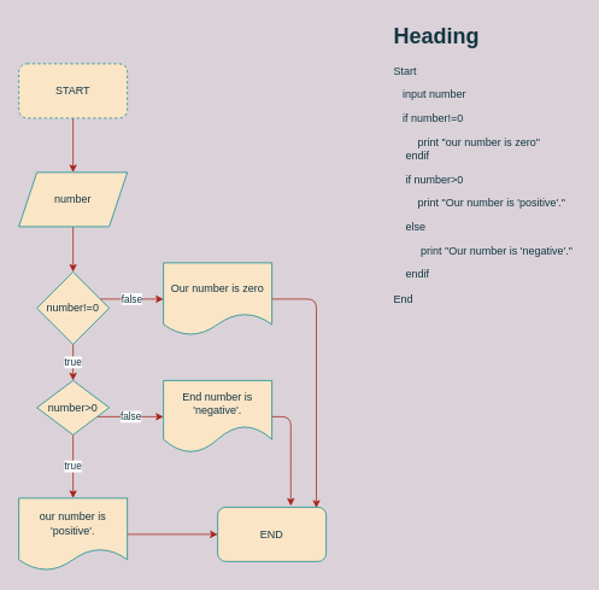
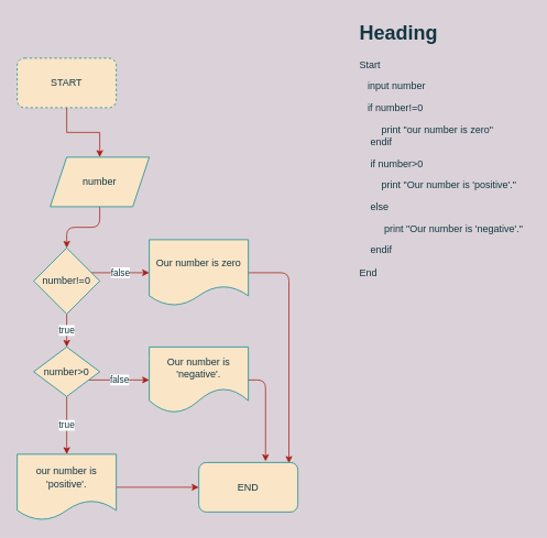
  <mxCell id="0" />
  <mxCell id="1" parent="0" />
  <mxCell id="2" value="" style="edgeStyle=orthogonalEdgeStyle;rounded=0;orthogonalLoop=1;jettySize=auto;html=1;labelBackgroundColor=#DAD2D8;strokeColor=#A8201A;fontColor=#143642;" parent="1" source="3" target="5" edge="1"><mxGeometry relative="1" as="geometry" /></mxCell>
  <mxCell id="3" value="START" style="rounded=1;whiteSpace=wrap;html=1;fillColor=#FAE5C7;strokeColor=#0F8B8D;fontColor=#143642;dashed=1;" parent="1" vertex="1"><mxGeometry x="20" y="70" width="120" height="60" as="geometry" /></mxCell>
  <mxCell id="4" value="" style="edgeStyle=orthogonalEdgeStyle;curved=0;rounded=1;sketch=0;orthogonalLoop=1;jettySize=auto;html=1;fontColor=#143642;strokeColor=#A8201A;fillColor=#FAE5C7;" parent="1" source="5" target="8" edge="1"><mxGeometry relative="1" as="geometry" /></mxCell>
- <mxCell id="5" value="number" style="shape=parallelogram;perimeter=parallelogramPerimeter;whiteSpace=wrap;html=1;fixedSize=1;fillColor=#FAE5C7;strokeColor=#0F8B8D;fontColor=#143642;" parent="1" vertex="1"><mxGeometry x="20" y="190" width="120" height="60" as="geometry" /></mxCell>
+ <mxCell id="5" value="number" style="shape=parallelogram;perimeter=parallelogramPerimeter;whiteSpace=wrap;html=1;fixedSize=1;fillColor=#FAE5C7;strokeColor=#0F8B8D;fontColor=#143642;" parent="1" vertex="1"><mxGeometry x="60" y="190" width="120" height="60" as="geometry" /></mxCell>
  <mxCell id="6" value="false" style="edgeStyle=orthogonalEdgeStyle;curved=0;rounded=1;sketch=0;orthogonalLoop=1;jettySize=auto;html=1;fontColor=#143642;strokeColor=#A8201A;fillColor=#FAE5C7;" parent="1" source="8" target="10" edge="1"><mxGeometry relative="1" as="geometry"><Array as="points"><mxPoint x="140" y="330" /><mxPoint x="140" y="330" /></Array></mxGeometry></mxCell>
  <mxCell id="7" value="true" style="edgeStyle=orthogonalEdgeStyle;curved=0;rounded=1;sketch=0;orthogonalLoop=1;jettySize=auto;html=1;fontColor=#143642;strokeColor=#A8201A;fillColor=#FAE5C7;" parent="1" source="8" target="13" edge="1"><mxGeometry relative="1" as="geometry" /></mxCell>
  <mxCell id="8" value="number!=0" style="rhombus;whiteSpace=wrap;html=1;rounded=0;sketch=0;fontColor=#143642;strokeColor=#0F8B8D;fillColor=#FAE5C7;" parent="1" vertex="1"><mxGeometry x="40" y="300" width="80" height="80" as="geometry" /></mxCell>
  <mxCell id="9" style="edgeStyle=orthogonalEdgeStyle;curved=0;rounded=1;sketch=0;orthogonalLoop=1;jettySize=auto;html=1;exitX=1;exitY=0.5;exitDx=0;exitDy=0;fontColor=#143642;strokeColor=#A8201A;fillColor=#FAE5C7;entryX=0.91;entryY=0.013;entryDx=0;entryDy=0;entryPerimeter=0;" parent="1" source="10" target="18" edge="1"><mxGeometry relative="1" as="geometry"><mxPoint x="350" y="330" as="targetPoint" /></mxGeometry></mxCell>
  <mxCell id="10" value="Our number is zero" style="shape=document;whiteSpace=wrap;html=1;boundedLbl=1;rounded=0;sketch=0;fontColor=#143642;strokeColor=#0F8B8D;fillColor=#FAE5C7;" parent="1" vertex="1"><mxGeometry x="180" y="290" width="120" height="80" as="geometry" /></mxCell>
  <mxCell id="11" value="false" style="edgeStyle=orthogonalEdgeStyle;curved=0;rounded=1;sketch=0;orthogonalLoop=1;jettySize=auto;html=1;fontColor=#143642;strokeColor=#A8201A;fillColor=#FAE5C7;" parent="1" source="13" target="15" edge="1"><mxGeometry relative="1" as="geometry"><Array as="points"><mxPoint x="150" y="460" /><mxPoint x="150" y="460" /></Array></mxGeometry></mxCell>
  <mxCell id="12" value="true" style="edgeStyle=orthogonalEdgeStyle;curved=0;rounded=1;sketch=0;orthogonalLoop=1;jettySize=auto;html=1;fontColor=#143642;strokeColor=#A8201A;fillColor=#FAE5C7;" parent="1" source="13" target="17" edge="1"><mxGeometry relative="1" as="geometry" /></mxCell>
  <mxCell id="13" value="number&amp;gt;0" style="rhombus;whiteSpace=wrap;html=1;rounded=0;sketch=0;fontColor=#143642;strokeColor=#0F8B8D;fillColor=#FAE5C7;" parent="1" vertex="1"><mxGeometry x="40" y="420" width="80" height="60" as="geometry" /></mxCell>
  <mxCell id="14" style="edgeStyle=orthogonalEdgeStyle;curved=0;rounded=1;sketch=0;orthogonalLoop=1;jettySize=auto;html=1;exitX=1;exitY=0.5;exitDx=0;exitDy=0;entryX=0.674;entryY=-0.024;entryDx=0;entryDy=0;entryPerimeter=0;fontColor=#143642;strokeColor=#A8201A;fillColor=#FAE5C7;" parent="1" source="15" target="18" edge="1"><mxGeometry relative="1" as="geometry" /></mxCell>
- <mxCell id="15" value="End number is 'negative'." style="shape=document;whiteSpace=wrap;html=1;boundedLbl=1;rounded=0;sketch=0;fontColor=#143642;strokeColor=#0F8B8D;fillColor=#FAE5C7;size=0.375;" parent="1" vertex="1"><mxGeometry x="180" y="420" width="120" height="80" as="geometry" /></mxCell>
+ <mxCell id="15" value="Our number is 'negative'." style="shape=document;whiteSpace=wrap;html=1;boundedLbl=1;rounded=0;sketch=0;fontColor=#143642;strokeColor=#0F8B8D;fillColor=#FAE5C7;size=0.375;" parent="1" vertex="1"><mxGeometry x="180" y="420" width="120" height="80" as="geometry" /></mxCell>
  <mxCell id="16" value="" style="edgeStyle=orthogonalEdgeStyle;curved=0;rounded=1;sketch=0;orthogonalLoop=1;jettySize=auto;html=1;fontColor=#143642;strokeColor=#A8201A;fillColor=#FAE5C7;" parent="1" source="17" target="18" edge="1"><mxGeometry relative="1" as="geometry" /></mxCell>
  <mxCell id="17" value="our number is 'positive'." style="shape=document;whiteSpace=wrap;html=1;boundedLbl=1;rounded=0;sketch=0;fontColor=#143642;strokeColor=#0F8B8D;fillColor=#FAE5C7;" parent="1" vertex="1"><mxGeometry x="20" y="550" width="120" height="80" as="geometry" /></mxCell>
  <mxCell id="18" value="END" style="rounded=1;whiteSpace=wrap;html=1;sketch=0;fontColor=#143642;strokeColor=#0F8B8D;fillColor=#FAE5C7;" parent="1" vertex="1"><mxGeometry x="240" y="560" width="120" height="60" as="geometry" /></mxCell>
  <mxCell id="19" value="&lt;h1&gt;Heading&lt;/h1&gt;&lt;p&gt;Start&lt;/p&gt;&lt;p&gt;&amp;nbsp; &amp;nbsp;input number&lt;/p&gt;&lt;p&gt;&amp;nbsp; &amp;nbsp;if number!=0&lt;/p&gt;&lt;p&gt;&amp;nbsp; &amp;nbsp; &amp;nbsp; &amp;nbsp; print &quot;our number is zero&quot;&amp;nbsp; &amp;nbsp; &amp;nbsp; &amp;nbsp; &amp;nbsp; &amp;nbsp; &amp;nbsp; &amp;nbsp; endif&lt;/p&gt;&lt;p&gt;&amp;nbsp; &amp;nbsp; if number&amp;gt;0&lt;/p&gt;&lt;p&gt;&amp;nbsp; &amp;nbsp; &amp;nbsp; &amp;nbsp; print &quot;Our number is 'positive'.&quot;&lt;/p&gt;&lt;p&gt;&amp;nbsp; &amp;nbsp; else&lt;/p&gt;&lt;p&gt;&amp;nbsp; &amp;nbsp; &amp;nbsp; &amp;nbsp; &amp;nbsp;print &quot;Our number is 'negative'.&quot;&lt;/p&gt;&lt;p&gt;&amp;nbsp; &amp;nbsp; endif&lt;/p&gt;&lt;p&gt;End&lt;/p&gt;" style="text;html=1;strokeColor=none;fillColor=none;spacing=5;spacingTop=-20;whiteSpace=wrap;overflow=hidden;rounded=0;sketch=0;fontColor=#143642;" parent="1" vertex="1"><mxGeometry x="430" width="210" height="360" as="geometry" y="20" /></mxCell>
